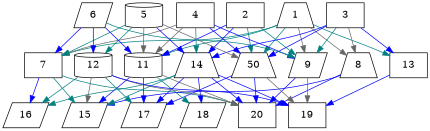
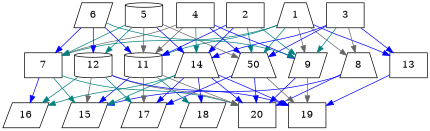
  digraph {
    node [alpha=0.18 shape=box]
    edge [color=blue]
    1 [alpha=0.08 expect_size=10199040 shape=trapezium]
    7 [alpha=0.08 expect_size=48644096]
    8 [alpha=0.03 expect_size=13413376 shape=trapezium]
    9 [alpha=0.17 expect_size=47262720 shape=parallelogram]
    n5 [alpha=0.17 expect_size=10875904 label=50 shape=trapezium]
    11 [alpha=0.15 expect_size=47358976 shape=cylinder]
    13 [alpha=0.15 expect_size=40662016]
    15 [expect_size=40548352 shape=parallelogram]
    16 [alpha=0.17 expect_size=21246976 shape=parallelogram]
    20 [alpha=0.12 expect_size=33390592]
    19 [expect_size=39714816]
    17 [alpha=0.13 expect_size=12603392 shape=parallelogram]
    18 [expect_size=31886336 shape=parallelogram]
    2 [alpha=0.09 expect_size=31459328]
    14 [alpha=0.13 expect_size=44960768 shape=trapezium]
    3 [alpha=0.02 expect_size=37014528]
    4 [expect_size=28281856]
    5 [alpha=0.12 expect_size=24381440 shape=cylinder]
    12 [alpha=0.12 expect_size=19350528 shape=cylinder]
    6 [alpha=0.16 expect_size=44046336 shape=parallelogram]
    1 -> 7 [color=teal]
    1 -> 8 [color=gray40]
    1 -> 9 [color=gray40]
    1 -> n5 [color=teal]
    1 -> 11 [color=teal]
-   1 -> 13 [color=teal]
+   1 -> 13
    7 -> 15 [color=teal]
    7 -> 16
    7 -> 20 [color=teal]
    8 -> 15
    8 -> 20
    9 -> 20
    9 -> 19 [color=gray40]
    n5 -> 20
    n5 -> 19 [color=gray40]
    n5 -> 17
    11 -> 15
    11 -> 20 [color=gray40]
-   11 -> 17
+   11 -> 17 [color=gray40]
    11 -> 18 [color=teal]
    13 -> 19
    2 -> 9 [color=teal]
    2 -> n5 [color=teal]
    2 -> 11
    2 -> 14
    14 -> 15 [color=teal]
    14 -> 16 [color=teal]
    14 -> 20
    14 -> 19
    14 -> 17
    14 -> 18
    3 -> 8 [color=gray40]
    3 -> 9 [color=teal]
    3 -> n5
    3 -> 13
    3 -> 14
    4 -> 7 [color=gray40]
    4 -> 9
    4 -> n5
    4 -> 11 [color=gray40]
    4 -> 14 [color=teal]
    5 -> 7 [color=teal]
    5 -> n5 [color=gray40]
    5 -> 11 [color=gray40]
    5 -> 14
    5 -> 12 [color=teal]
    12 -> 15 [color=gray40]
    12 -> 16 [color=teal]
    12 -> 20 [color=gray40]
    12 -> 19
    12 -> 17 [color=teal]
    6 -> 7
    6 -> 9 [color=teal]
    6 -> 11
    6 -> 12
  }
